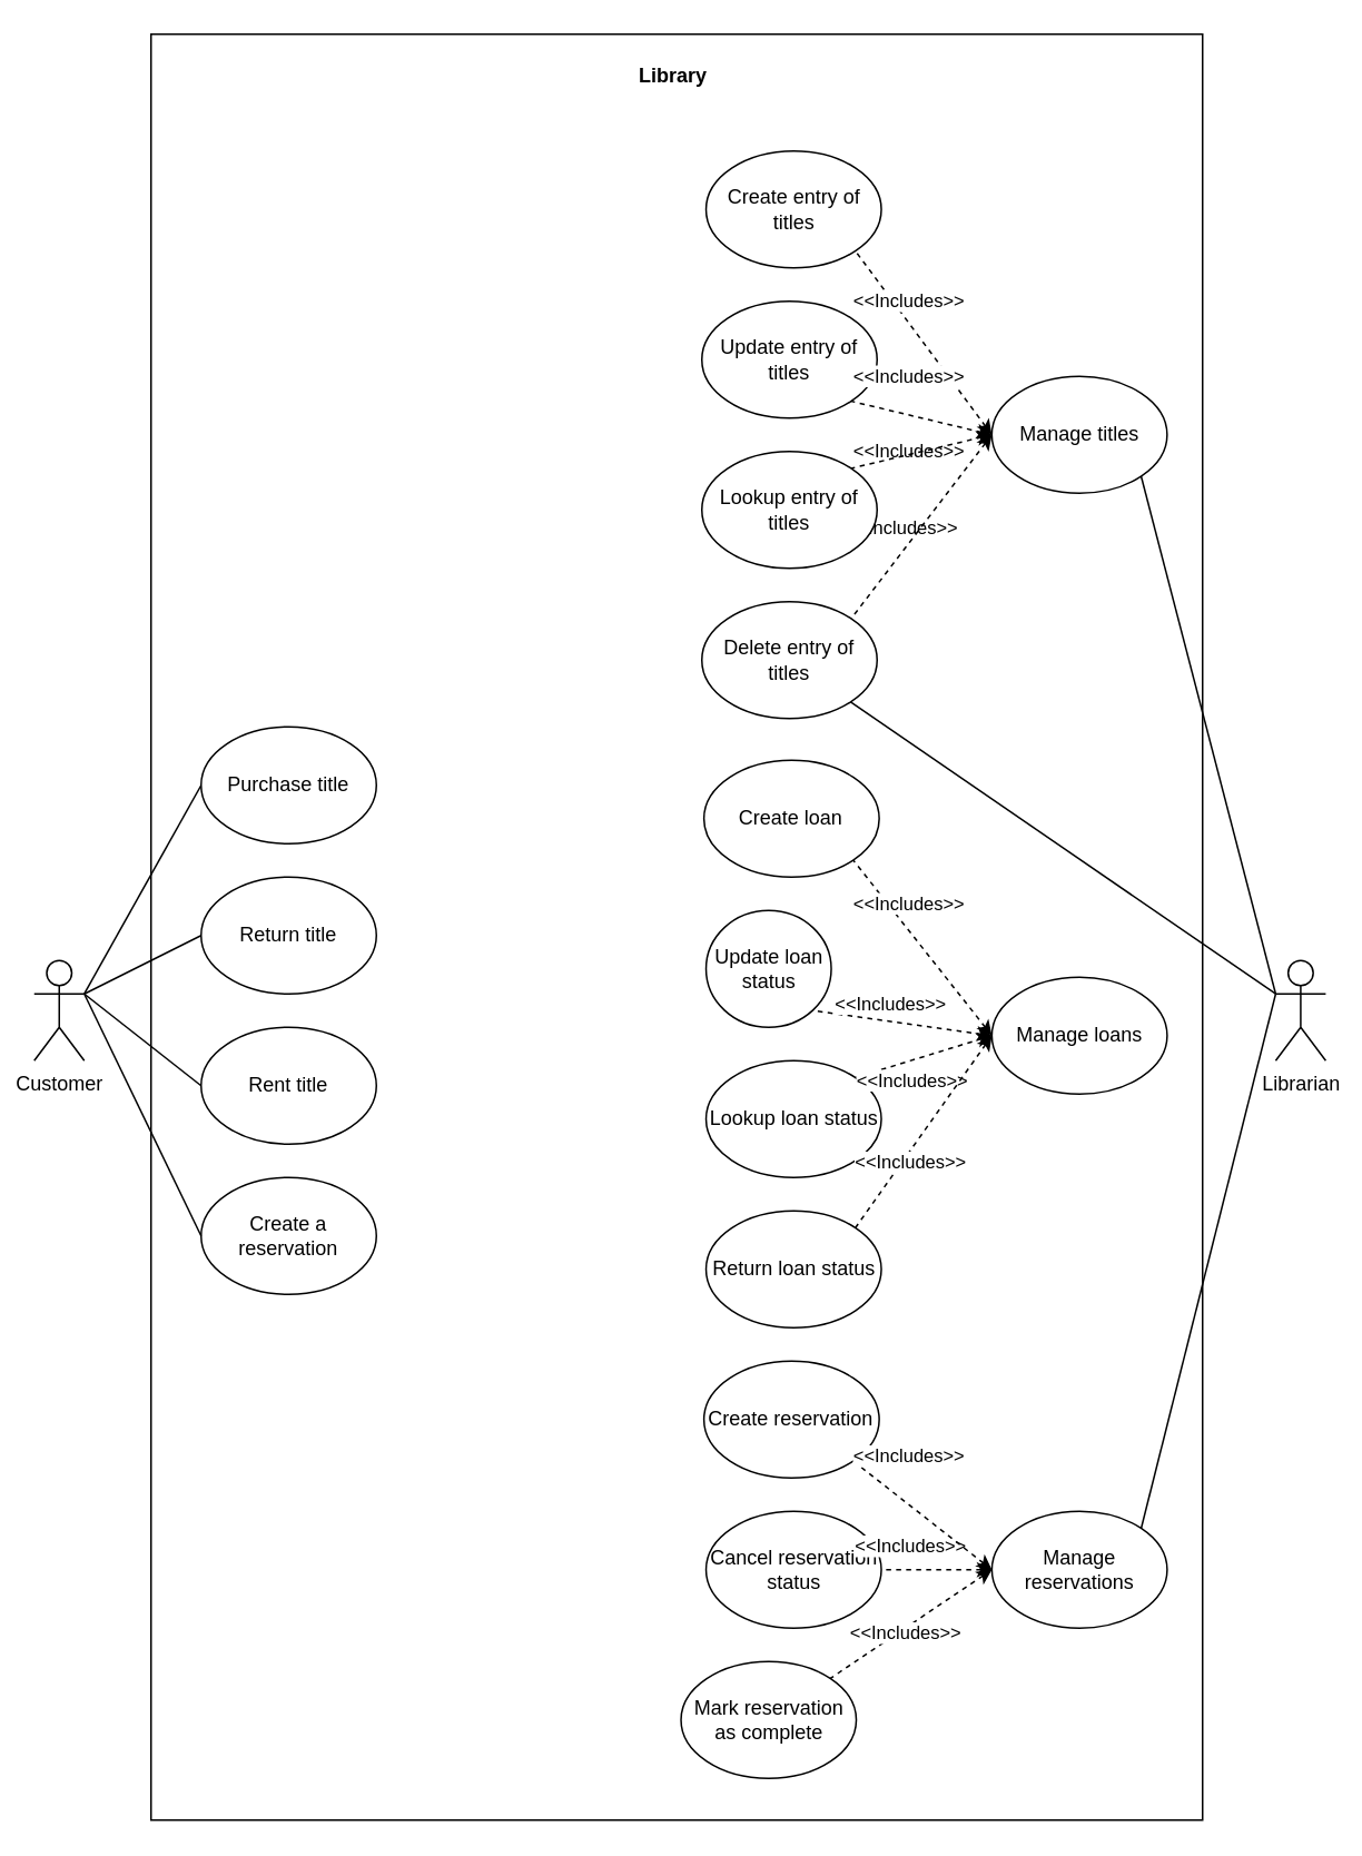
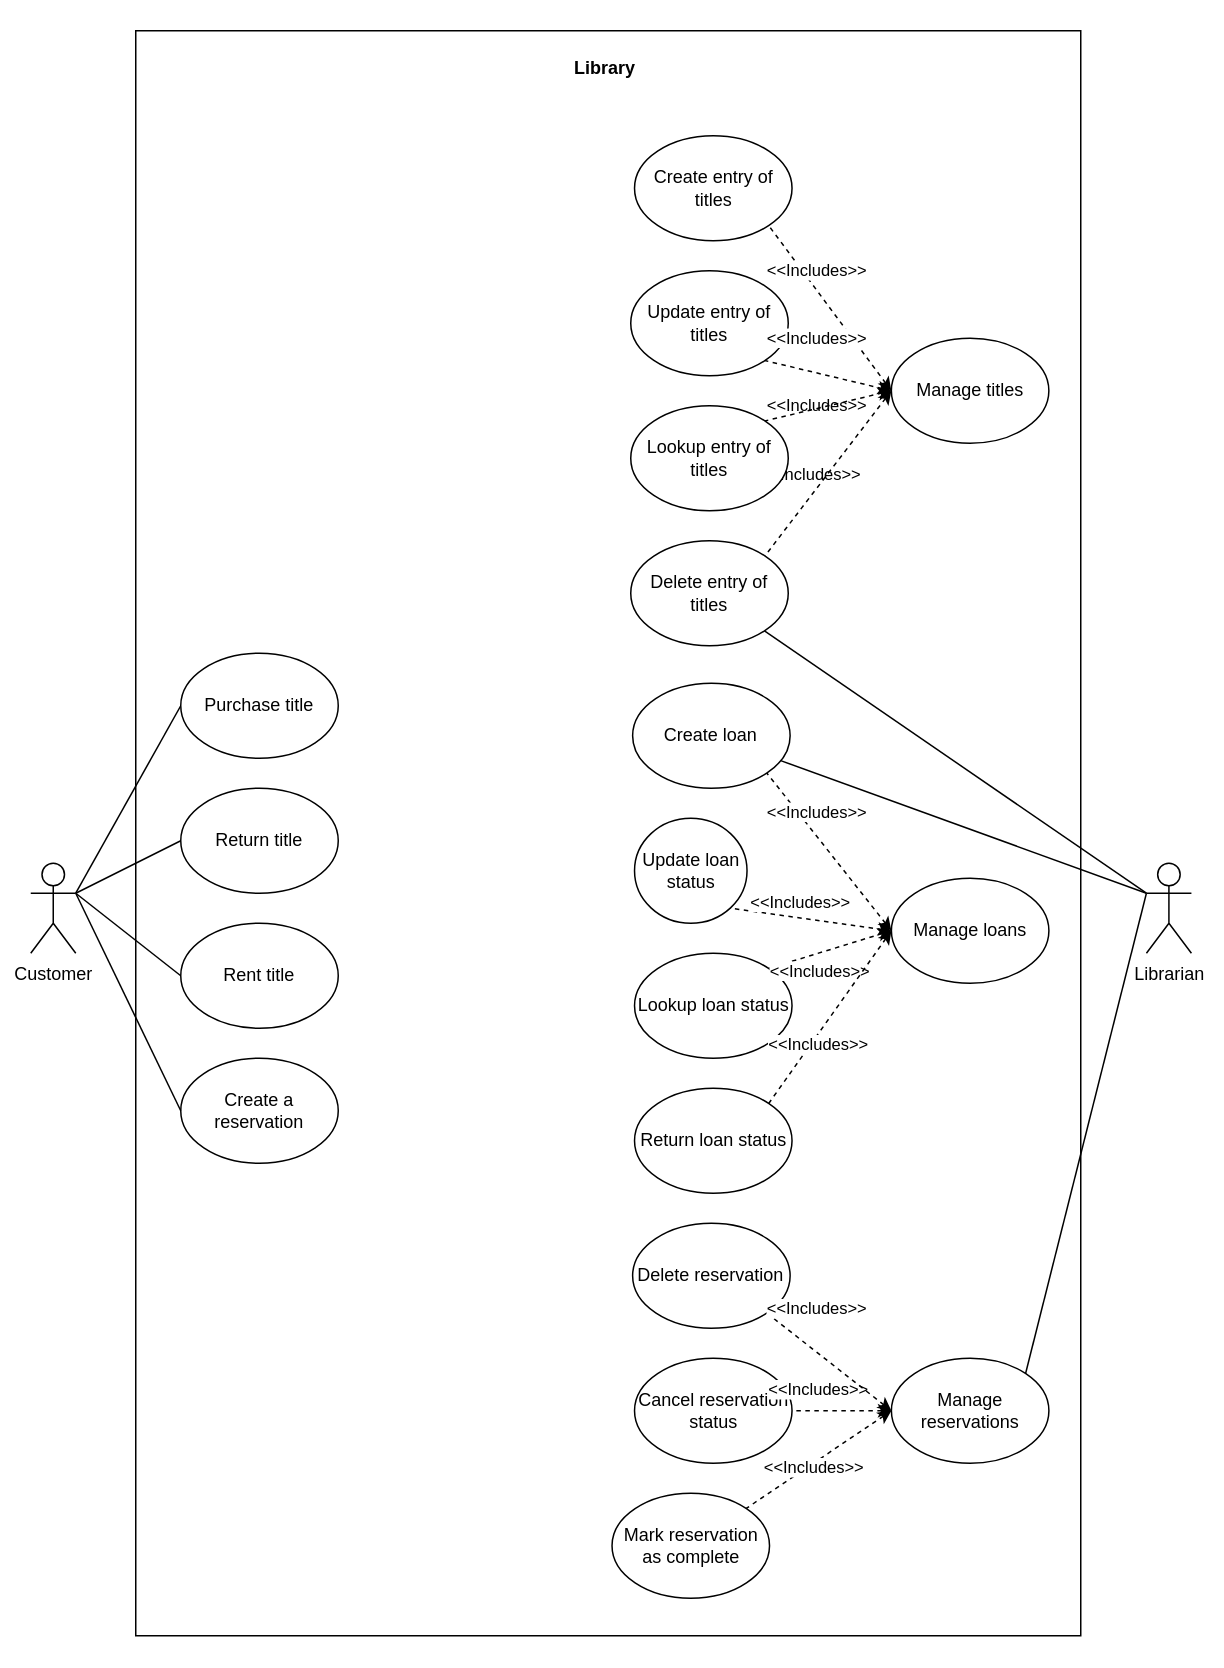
  <mxCell id="0" />
  <mxCell id="1" parent="0" />
  <mxCell id="2" value="" style="rounded=0;whiteSpace=wrap;html=1;" parent="1" vertex="1"><mxGeometry x="90" y="20" width="630" height="1070" as="geometry" /></mxCell>
  <mxCell id="3" value="Customer" style="shape=umlActor;verticalLabelPosition=bottom;verticalAlign=top;html=1;outlineConnect=0;" parent="1" vertex="1"><mxGeometry x="20" y="575" width="30" height="60" as="geometry" /></mxCell>
  <mxCell id="4" value="Librarian" style="shape=umlActor;verticalLabelPosition=bottom;verticalAlign=top;html=1;outlineConnect=0;" parent="1" vertex="1"><mxGeometry x="763.78" y="575" width="30" height="60" as="geometry" /></mxCell>
  <mxCell id="5" value="&lt;b&gt;Library&lt;br&gt;&lt;/b&gt;" style="text;html=1;align=center;verticalAlign=middle;whiteSpace=wrap;rounded=0;" parent="1" vertex="1"><mxGeometry x="366.25" y="30" width="73.75" height="30" as="geometry" /></mxCell>
  <mxCell id="6" value="" style="endArrow=none;html=1;rounded=0;exitX=0;exitY=0.333;exitDx=0;exitDy=0;exitPerimeter=0;" parent="1" source="4" target="29" edge="1"><mxGeometry width="50" height="50" relative="1" as="geometry"><mxPoint x="303.78" y="495" as="sourcePoint" /><mxPoint x="723.78" y="440" as="targetPoint" /></mxGeometry></mxCell>
  <mxCell id="7" value="" style="endArrow=none;html=1;rounded=0;entryX=0;entryY=0.5;entryDx=0;entryDy=0;exitX=1;exitY=0.333;exitDx=0;exitDy=0;exitPerimeter=0;" parent="1" source="3" target="25" edge="1"><mxGeometry width="50" height="50" relative="1" as="geometry"><mxPoint x="86" y="610" as="sourcePoint" /><mxPoint x="113.483" y="742.322" as="targetPoint" /></mxGeometry></mxCell>
  <mxCell id="8" value="" style="endArrow=none;html=1;rounded=0;entryX=0;entryY=0.5;entryDx=0;entryDy=0;exitX=1;exitY=0.333;exitDx=0;exitDy=0;exitPerimeter=0;" parent="1" source="3" target="23" edge="1"><mxGeometry width="50" height="50" relative="1" as="geometry"><mxPoint x="80" y="595" as="sourcePoint" /><mxPoint x="110.983" y="477.678" as="targetPoint" /></mxGeometry></mxCell>
  <mxCell id="9" value="" style="endArrow=none;html=1;rounded=0;entryX=0;entryY=0.5;entryDx=0;entryDy=0;exitX=1;exitY=0.333;exitDx=0;exitDy=0;exitPerimeter=0;" parent="1" source="3" target="24" edge="1"><mxGeometry width="50" height="50" relative="1" as="geometry"><mxPoint x="10" y="615" as="sourcePoint" /><mxPoint x="100" y="660" as="targetPoint" /></mxGeometry></mxCell>
- <mxCell id="10" value="" style="endArrow=none;html=1;rounded=0;entryX=1;entryY=1;entryDx=0;entryDy=0;exitX=0;exitY=0.333;exitDx=0;exitDy=0;exitPerimeter=0;" parent="1" source="4" target="15" edge="1"><mxGeometry width="50" height="50" relative="1" as="geometry"><mxPoint x="773.78" y="405" as="sourcePoint" /><mxPoint x="723.78" y="340" as="targetPoint" /></mxGeometry></mxCell>
+ <mxCell id="10" value="" style="endArrow=none;html=1;rounded=0;exitX=0;exitY=0.333;exitDx=0;exitDy=0;exitPerimeter=0;" parent="1" source="4" target="34" edge="1"><mxGeometry width="50" height="50" relative="1" as="geometry"><mxPoint x="773.78" y="405" as="sourcePoint" /><mxPoint x="723.78" y="340" as="targetPoint" /></mxGeometry></mxCell>
  <mxCell id="11" value="" style="endArrow=none;html=1;rounded=0;entryX=1;entryY=0;entryDx=0;entryDy=0;exitX=0;exitY=0.333;exitDx=0;exitDy=0;exitPerimeter=0;" parent="1" source="4" target="44" edge="1"><mxGeometry width="50" height="50" relative="1" as="geometry"><mxPoint x="783.78" y="475" as="sourcePoint" /><mxPoint x="682.153" y="995.251" as="targetPoint" /></mxGeometry></mxCell>
  <mxCell id="12" value="Create entry of titles" style="ellipse;whiteSpace=wrap;html=1;" parent="1" vertex="1"><mxGeometry x="422.52" y="90" width="105" height="70" as="geometry" /></mxCell>
  <mxCell id="13" value="Update loan status" style="ellipse;whiteSpace=wrap;html=1;" parent="1" vertex="1"><mxGeometry x="422.52" y="545" width="75" height="70" as="geometry" /></mxCell>
  <mxCell id="14" value="Manage loans" style="ellipse;whiteSpace=wrap;html=1;" parent="1" vertex="1"><mxGeometry x="593.77" y="585" width="105" height="70" as="geometry" /></mxCell>
  <mxCell id="15" value="Manage titles" style="ellipse;whiteSpace=wrap;html=1;" parent="1" vertex="1"><mxGeometry x="593.74" y="225" width="105" height="70" as="geometry" /></mxCell>
  <mxCell id="16" value="" style="endArrow=none;html=1;rounded=0;entryX=1;entryY=1;entryDx=0;entryDy=0;exitX=0;exitY=0.5;exitDx=0;exitDy=0;startArrow=classic;startFill=1;dashed=1;" parent="1" source="15" target="12" edge="1"><mxGeometry width="50" height="50" relative="1" as="geometry"><mxPoint x="578.74" y="259.75" as="sourcePoint" /><mxPoint x="528.74" y="259.75" as="targetPoint" /></mxGeometry></mxCell>
  <mxCell id="17" value="&amp;lt;&amp;lt;Includes&amp;gt;&amp;gt;" style="edgeLabel;html=1;align=center;verticalAlign=middle;resizable=0;points=[];" parent="16" vertex="1" connectable="0"><mxGeometry x="-0.418" relative="1" as="geometry"><mxPoint x="-26" y="-48" as="offset" /></mxGeometry></mxCell>
  <mxCell id="18" value="" style="endArrow=none;html=1;rounded=0;entryX=1;entryY=1;entryDx=0;entryDy=0;exitX=0;exitY=0.5;exitDx=0;exitDy=0;startArrow=classic;startFill=1;dashed=1;" parent="1" source="14" target="13" edge="1"><mxGeometry width="50" height="50" relative="1" as="geometry"><mxPoint x="596.25" y="499.64" as="sourcePoint" /><mxPoint x="526.25" y="499.64" as="targetPoint" /></mxGeometry></mxCell>
  <mxCell id="19" value="&amp;lt;&amp;lt;Includes&amp;gt;&amp;gt;" style="edgeLabel;html=1;align=center;verticalAlign=middle;resizable=0;points=[];" parent="18" vertex="1" connectable="0"><mxGeometry x="-0.418" relative="1" as="geometry"><mxPoint x="-30" y="-15" as="offset" /></mxGeometry></mxCell>
  <mxCell id="20" value="Lookup loan status" style="ellipse;whiteSpace=wrap;html=1;" parent="1" vertex="1"><mxGeometry x="422.52" y="635" width="105" height="70" as="geometry" /></mxCell>
  <mxCell id="21" value="" style="endArrow=none;html=1;rounded=0;entryX=1;entryY=0;entryDx=0;entryDy=0;exitX=0;exitY=0.5;exitDx=0;exitDy=0;startArrow=classic;startFill=1;dashed=1;" parent="1" source="14" target="20" edge="1"><mxGeometry width="50" height="50" relative="1" as="geometry"><mxPoint x="617.25" y="485" as="sourcePoint" /><mxPoint x="521.25" y="445" as="targetPoint" /></mxGeometry></mxCell>
  <mxCell id="22" value="&amp;lt;&amp;lt;Includes&amp;gt;&amp;gt;" style="edgeLabel;html=1;align=center;verticalAlign=middle;resizable=0;points=[];" parent="21" vertex="1" connectable="0"><mxGeometry x="-0.418" relative="1" as="geometry"><mxPoint x="-24" y="19" as="offset" /></mxGeometry></mxCell>
  <mxCell id="23" value="Purchase title" style="ellipse;whiteSpace=wrap;html=1;" parent="1" vertex="1"><mxGeometry x="120" y="435" width="105" height="70" as="geometry" /></mxCell>
  <mxCell id="24" value="Return title" style="ellipse;whiteSpace=wrap;html=1;" parent="1" vertex="1"><mxGeometry x="120" y="525" width="105" height="70" as="geometry" /></mxCell>
  <mxCell id="25" value="Rent title" style="ellipse;whiteSpace=wrap;html=1;" parent="1" vertex="1"><mxGeometry x="120" y="615" width="105" height="70" as="geometry" /></mxCell>
  <mxCell id="26" value="Create a reservation" style="ellipse;whiteSpace=wrap;html=1;" vertex="1" parent="1"><mxGeometry x="120" y="705" width="105" height="70" as="geometry" /></mxCell>
  <mxCell id="27" value="" style="endArrow=none;html=1;rounded=0;entryX=0;entryY=0.5;entryDx=0;entryDy=0;exitX=1;exitY=0.333;exitDx=0;exitDy=0;exitPerimeter=0;" edge="1" parent="1" source="3" target="26"><mxGeometry width="50" height="50" relative="1" as="geometry"><mxPoint x="60" y="605" as="sourcePoint" /><mxPoint x="150" y="700" as="targetPoint" /></mxGeometry></mxCell>
  <mxCell id="28" value="Update entry of titles" style="ellipse;whiteSpace=wrap;html=1;" vertex="1" parent="1"><mxGeometry x="420" y="180" width="105" height="70" as="geometry" /></mxCell>
  <mxCell id="29" value="Delete entry of titles" style="ellipse;whiteSpace=wrap;html=1;" vertex="1" parent="1"><mxGeometry x="420" y="360" width="105" height="70" as="geometry" /></mxCell>
  <mxCell id="30" value="" style="endArrow=none;html=1;rounded=0;entryX=1;entryY=1;entryDx=0;entryDy=0;exitX=0;exitY=0.5;exitDx=0;exitDy=0;startArrow=classic;startFill=1;dashed=1;" edge="1" parent="1" source="15" target="28"><mxGeometry width="50" height="50" relative="1" as="geometry"><mxPoint x="603.78" y="270" as="sourcePoint" /><mxPoint x="535.78" y="200" as="targetPoint" /></mxGeometry></mxCell>
  <mxCell id="31" value="&amp;lt;&amp;lt;Includes&amp;gt;&amp;gt;" style="edgeLabel;html=1;align=center;verticalAlign=middle;resizable=0;points=[];" vertex="1" connectable="0" parent="30"><mxGeometry x="-0.418" relative="1" as="geometry"><mxPoint x="-30" y="61" as="offset" /></mxGeometry></mxCell>
  <mxCell id="32" value="" style="endArrow=none;html=1;rounded=0;entryX=1;entryY=0;entryDx=0;entryDy=0;exitX=0;exitY=0.5;exitDx=0;exitDy=0;startArrow=classic;startFill=1;dashed=1;" edge="1" parent="1" source="15" target="29"><mxGeometry width="50" height="50" relative="1" as="geometry"><mxPoint x="603.78" y="270" as="sourcePoint" /><mxPoint x="520.78" y="215" as="targetPoint" /></mxGeometry></mxCell>
  <mxCell id="33" value="&amp;lt;&amp;lt;Includes&amp;gt;&amp;gt;" style="edgeLabel;html=1;align=center;verticalAlign=middle;resizable=0;points=[];" vertex="1" connectable="0" parent="32"><mxGeometry x="-0.418" relative="1" as="geometry"><mxPoint x="-26" y="-22" as="offset" /></mxGeometry></mxCell>
  <mxCell id="34" value="Create loan" style="ellipse;whiteSpace=wrap;html=1;" vertex="1" parent="1"><mxGeometry x="421.25" y="455" width="105" height="70" as="geometry" /></mxCell>
  <mxCell id="35" value="" style="endArrow=none;html=1;rounded=0;entryX=1;entryY=1;entryDx=0;entryDy=0;exitX=0;exitY=0.5;exitDx=0;exitDy=0;startArrow=classic;startFill=1;dashed=1;" edge="1" parent="1" source="14" target="34"><mxGeometry width="50" height="50" relative="1" as="geometry"><mxPoint x="603.78" y="610" as="sourcePoint" /><mxPoint x="535.78" y="610" as="targetPoint" /></mxGeometry></mxCell>
  <mxCell id="36" value="&amp;lt;&amp;lt;Includes&amp;gt;&amp;gt;" style="edgeLabel;html=1;align=center;verticalAlign=middle;resizable=0;points=[];" vertex="1" connectable="0" parent="35"><mxGeometry x="-0.418" relative="1" as="geometry"><mxPoint x="-26" y="-49" as="offset" /></mxGeometry></mxCell>
  <mxCell id="37" value="Lookup entry of titles" style="ellipse;whiteSpace=wrap;html=1;" vertex="1" parent="1"><mxGeometry x="420" y="270" width="105" height="70" as="geometry" /></mxCell>
  <mxCell id="38" value="" style="endArrow=none;html=1;rounded=0;entryX=1;entryY=0;entryDx=0;entryDy=0;exitX=0;exitY=0.5;exitDx=0;exitDy=0;startArrow=classic;startFill=1;dashed=1;" edge="1" parent="1" source="15" target="37"><mxGeometry width="50" height="50" relative="1" as="geometry"><mxPoint x="603.78" y="270" as="sourcePoint" /><mxPoint x="519.78" y="425" as="targetPoint" /></mxGeometry></mxCell>
  <mxCell id="39" value="&amp;lt;&amp;lt;Includes&amp;gt;&amp;gt;" style="edgeLabel;html=1;align=center;verticalAlign=middle;resizable=0;points=[];" vertex="1" connectable="0" parent="38"><mxGeometry x="-0.418" relative="1" as="geometry"><mxPoint x="-26" y="-41" as="offset" /></mxGeometry></mxCell>
  <mxCell id="40" value="Return loan status" style="ellipse;whiteSpace=wrap;html=1;" vertex="1" parent="1"><mxGeometry x="422.52" y="725" width="105" height="70" as="geometry" /></mxCell>
  <mxCell id="41" value="" style="endArrow=none;html=1;rounded=0;entryX=1;entryY=0;entryDx=0;entryDy=0;exitX=0;exitY=0.5;exitDx=0;exitDy=0;startArrow=classic;startFill=1;dashed=1;" edge="1" parent="1" source="14" target="40"><mxGeometry width="50" height="50" relative="1" as="geometry"><mxPoint x="603.78" y="630" as="sourcePoint" /><mxPoint x="520.78" y="525" as="targetPoint" /></mxGeometry></mxCell>
  <mxCell id="42" value="&amp;lt;&amp;lt;Includes&amp;gt;&amp;gt;" style="edgeLabel;html=1;align=center;verticalAlign=middle;resizable=0;points=[];" vertex="1" connectable="0" parent="41"><mxGeometry x="-0.418" relative="1" as="geometry"><mxPoint x="-26" y="42" as="offset" /></mxGeometry></mxCell>
  <mxCell id="43" value="Cancel reservation status" style="ellipse;whiteSpace=wrap;html=1;" vertex="1" parent="1"><mxGeometry x="422.52" y="905" width="105" height="70" as="geometry" /></mxCell>
  <mxCell id="44" value="Manage reservations" style="ellipse;whiteSpace=wrap;html=1;" vertex="1" parent="1"><mxGeometry x="593.77" y="905" width="105" height="70" as="geometry" /></mxCell>
  <mxCell id="45" value="" style="endArrow=none;html=1;rounded=0;entryX=1;entryY=0.5;entryDx=0;entryDy=0;exitX=0;exitY=0.5;exitDx=0;exitDy=0;startArrow=classic;startFill=1;dashed=1;" edge="1" parent="1" source="44" target="43"><mxGeometry width="50" height="50" relative="1" as="geometry"><mxPoint x="596.25" y="859.64" as="sourcePoint" /><mxPoint x="526.25" y="859.64" as="targetPoint" /></mxGeometry></mxCell>
  <mxCell id="46" value="&amp;lt;&amp;lt;Includes&amp;gt;&amp;gt;" style="edgeLabel;html=1;align=center;verticalAlign=middle;resizable=0;points=[];" vertex="1" connectable="0" parent="45"><mxGeometry x="-0.418" relative="1" as="geometry"><mxPoint x="-30" y="-15" as="offset" /></mxGeometry></mxCell>
  <mxCell id="47" value="Mark reservation as complete" style="ellipse;whiteSpace=wrap;html=1;" vertex="1" parent="1"><mxGeometry x="407.52" y="995" width="105" height="70" as="geometry" /></mxCell>
  <mxCell id="48" value="" style="endArrow=none;html=1;rounded=0;entryX=1;entryY=0;entryDx=0;entryDy=0;exitX=0;exitY=0.5;exitDx=0;exitDy=0;startArrow=classic;startFill=1;dashed=1;" edge="1" parent="1" source="44" target="47"><mxGeometry width="50" height="50" relative="1" as="geometry"><mxPoint x="617.25" y="845" as="sourcePoint" /><mxPoint x="521.25" y="805" as="targetPoint" /></mxGeometry></mxCell>
  <mxCell id="49" value="&amp;lt;&amp;lt;Includes&amp;gt;&amp;gt;" style="edgeLabel;html=1;align=center;verticalAlign=middle;resizable=0;points=[];" vertex="1" connectable="0" parent="48"><mxGeometry x="-0.418" relative="1" as="geometry"><mxPoint x="-24" y="19" as="offset" /></mxGeometry></mxCell>
- <mxCell id="50" value="Create reservation" style="ellipse;whiteSpace=wrap;html=1;" vertex="1" parent="1"><mxGeometry x="421.25" y="815" width="105" height="70" as="geometry" /></mxCell>
+ <mxCell id="50" value="Delete reservation" style="ellipse;whiteSpace=wrap;html=1;" vertex="1" parent="1"><mxGeometry x="421.25" y="815" width="105" height="70" as="geometry" /></mxCell>
  <mxCell id="51" value="" style="endArrow=none;html=1;rounded=0;entryX=1;entryY=1;entryDx=0;entryDy=0;exitX=0;exitY=0.5;exitDx=0;exitDy=0;startArrow=classic;startFill=1;dashed=1;" edge="1" parent="1" source="44" target="50"><mxGeometry width="50" height="50" relative="1" as="geometry"><mxPoint x="603.78" y="970" as="sourcePoint" /><mxPoint x="535.78" y="970" as="targetPoint" /></mxGeometry></mxCell>
  <mxCell id="52" value="&amp;lt;&amp;lt;Includes&amp;gt;&amp;gt;" style="edgeLabel;html=1;align=center;verticalAlign=middle;resizable=0;points=[];" vertex="1" connectable="0" parent="51"><mxGeometry x="-0.418" relative="1" as="geometry"><mxPoint x="-26" y="-49" as="offset" /></mxGeometry></mxCell>
